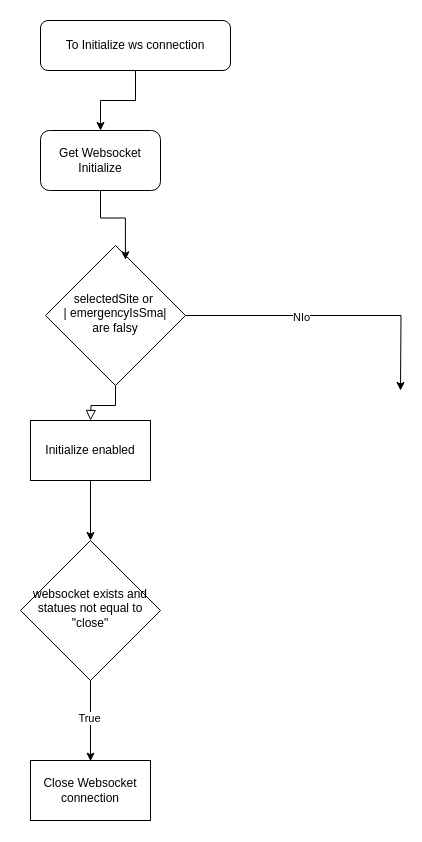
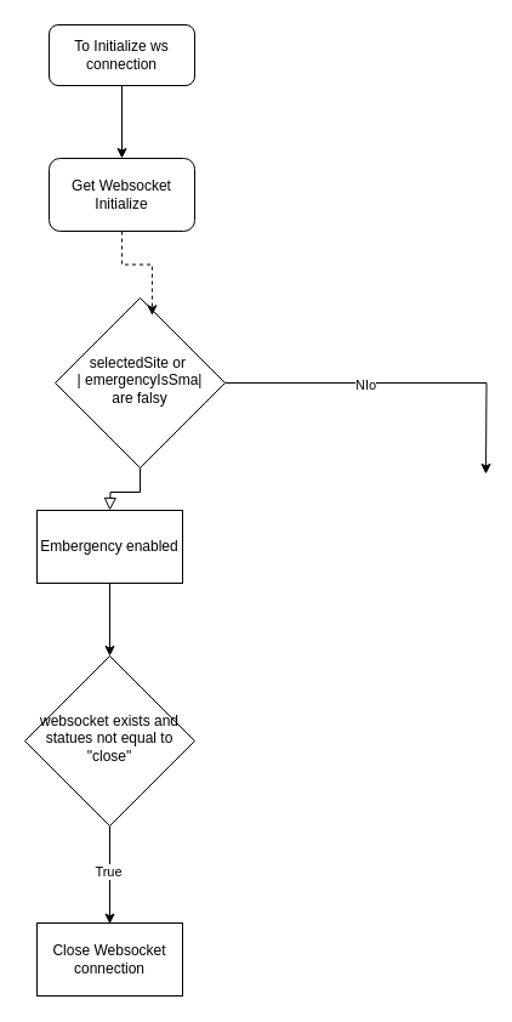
  <mxCell id="0" />
  <mxCell id="1" parent="0" />
  <mxCell id="2" value="Yes" style="rounded=0;html=1;jettySize=auto;orthogonalLoop=1;fontSize=11;endArrow=block;endFill=0;endSize=8;strokeWidth=1;shadow=0;labelBackgroundColor=none;edgeStyle=orthogonalEdgeStyle;" parent="1" source="5" edge="1"><mxGeometry y="20" relative="1" as="geometry"><mxPoint as="offset" /><mxPoint x="90" y="420" as="targetPoint" /></mxGeometry></mxCell>
  <mxCell id="3" style="edgeStyle=orthogonalEdgeStyle;rounded=0;orthogonalLoop=1;jettySize=auto;html=1;" edge="1" parent="1" source="5"><mxGeometry relative="1" as="geometry"><mxPoint x="400" y="390" as="targetPoint" /></mxGeometry></mxCell>
  <mxCell id="4" value="NIo" style="edgeLabel;html=1;align=center;verticalAlign=middle;resizable=0;points=[];" vertex="1" connectable="0" parent="3"><mxGeometry x="-0.209" y="-1" relative="1" as="geometry"><mxPoint as="offset" /></mxGeometry></mxCell>
  <mxCell id="5" value="selectedSite or&amp;nbsp;&lt;br&gt;               | emergencyIsSma|&lt;br&gt;are falsy " style="rhombus;whiteSpace=wrap;html=1;shadow=0;fontFamily=Helvetica;fontSize=12;align=center;strokeWidth=1;spacing=6;spacingTop=-4;" parent="1" vertex="1"><mxGeometry x="45" y="245" width="140" height="140" as="geometry" /></mxCell>
  <mxCell id="6" style="edgeStyle=orthogonalEdgeStyle;rounded=0;orthogonalLoop=1;jettySize=auto;html=1;" edge="1" parent="1" source="7" target="8"><mxGeometry relative="1" as="geometry" /></mxCell>
- <mxCell id="7" value="To Initialize ws connection" style="rounded=1;whiteSpace=wrap;html=1;" vertex="1" parent="1"><mxGeometry x="40" y="20" width="190" height="50" as="geometry" /></mxCell>
+ <mxCell id="7" value="To Initialize ws connection" style="rounded=1;whiteSpace=wrap;html=1;" vertex="1" parent="1"><mxGeometry x="40" y="20" width="120" height="50" as="geometry" /></mxCell>
  <mxCell id="8" value="Get Websocket Initialize" style="rounded=1;whiteSpace=wrap;html=1;" vertex="1" parent="1"><mxGeometry x="40" width="120" height="60" as="geometry" y="130" /></mxCell>
- <mxCell id="9" style="edgeStyle=orthogonalEdgeStyle;rounded=0;orthogonalLoop=1;jettySize=auto;html=1;entryX=0.571;entryY=0.102;entryDx=0;entryDy=0;entryPerimeter=0;" edge="1" parent="1" source="8" target="5"><mxGeometry relative="1" as="geometry" /></mxCell>
+ <mxCell id="9" style="edgeStyle=orthogonalEdgeStyle;rounded=0;orthogonalLoop=1;jettySize=auto;html=1;entryX=0.571;entryY=0.102;entryDx=0;entryDy=0;entryPerimeter=0;dashed=1;" edge="1" parent="1" source="8" target="5"><mxGeometry relative="1" as="geometry" /></mxCell>
  <mxCell id="10" style="edgeStyle=orthogonalEdgeStyle;rounded=0;orthogonalLoop=1;jettySize=auto;html=1;" edge="1" parent="1" source="11" target="14"><mxGeometry relative="1" as="geometry" /></mxCell>
- <mxCell id="11" value="Initialize enabled" style="rounded=0;whiteSpace=wrap;html=1;" vertex="1" parent="1"><mxGeometry x="30" y="420" width="120" height="60" as="geometry" /></mxCell>
+ <mxCell id="11" value="Embergency enabled" style="rounded=0;whiteSpace=wrap;html=1;" vertex="1" parent="1"><mxGeometry x="30" y="420" width="120" height="60" as="geometry" /></mxCell>
  <mxCell id="12" style="edgeStyle=orthogonalEdgeStyle;rounded=0;orthogonalLoop=1;jettySize=auto;html=1;" edge="1" parent="1" source="14"><mxGeometry relative="1" as="geometry"><mxPoint x="90" y="760.667" as="targetPoint" /></mxGeometry></mxCell>
  <mxCell id="13" value="True" style="edgeLabel;html=1;align=center;verticalAlign=middle;resizable=0;points=[];" vertex="1" connectable="0" parent="12"><mxGeometry x="-0.08" y="-2" relative="1" as="geometry"><mxPoint as="offset" /></mxGeometry></mxCell>
  <mxCell id="14" value="websocket exists and statues not equal to &quot;close&quot;" style="rhombus;whiteSpace=wrap;html=1;shadow=0;fontFamily=Helvetica;fontSize=12;align=center;strokeWidth=1;spacing=6;spacingTop=-4;" vertex="1" parent="1"><mxGeometry x="20" y="540" width="140" height="140" as="geometry" /></mxCell>
  <mxCell id="15" value="Close Websocket connection" style="rounded=0;whiteSpace=wrap;html=1;" vertex="1" parent="1"><mxGeometry x="30" y="760" width="120" height="60" as="geometry" /></mxCell>
